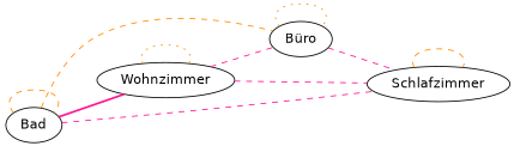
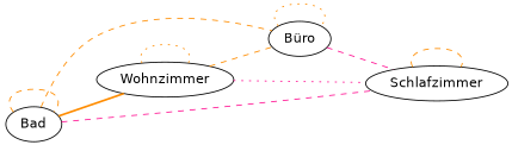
  graph {
    fontname="DejaVu Sans"
    rankdir=LR
    node [fontname="DejaVu Sans"]
    edge [color=darkorange fontname="DejaVu Sans" style=dashed weight=0]
    Bad
    Wohnzimmer
    "Büro"
    Schlafzimmer
    Bad -- Bad
-   Bad -- Wohnzimmer [color=deeppink style=bold weight=1]
+   Bad -- Wohnzimmer [style=bold weight=1]
    Bad -- "Büro" [weight=1.5]
    Bad -- Schlafzimmer [color=deeppink weight=6.5]
    Wohnzimmer -- Wohnzimmer [style=dotted]
-   Wohnzimmer -- "Büro" [color=deeppink weight=0.5]
-   Wohnzimmer -- Schlafzimmer [color=deeppink weight=5.5]
+   Wohnzimmer -- "Büro" [weight=0.5]
+   Wohnzimmer -- Schlafzimmer [color=deeppink style=dotted weight=5.5]
    "Büro" -- "Büro" [style=dotted]
    "Büro" -- Schlafzimmer [color=deeppink weight=5]
    Schlafzimmer -- Schlafzimmer
  }
